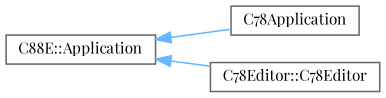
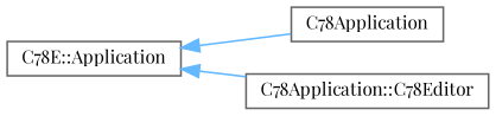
  digraph {
    fontname="Playfair Display"
    rankdir=LR
    node [color=grey40 fillcolor=white fontname="Playfair Display" fontsize=10 shape=box style=filled]
    edge [color=steelblue1 dir=back fontname="Playfair Display" fontsize=10 labelfontname=Helvetica labelfontsize=10 style=solid]
-   n1 [height=0.2 label="C88E::Application" width=0.4]
+   n1 [height=0.2 label="C78E::Application" width=0.4]
    n2 [height=0.2 label=C78Application width=0.4]
-   n3 [height=0.2 label="C78Editor::C78Editor" width=0.4]
+   n3 [height=0.2 label="C78Application::C78Editor" width=0.4]
    n1 -> n2
    n1 -> n3
  }
